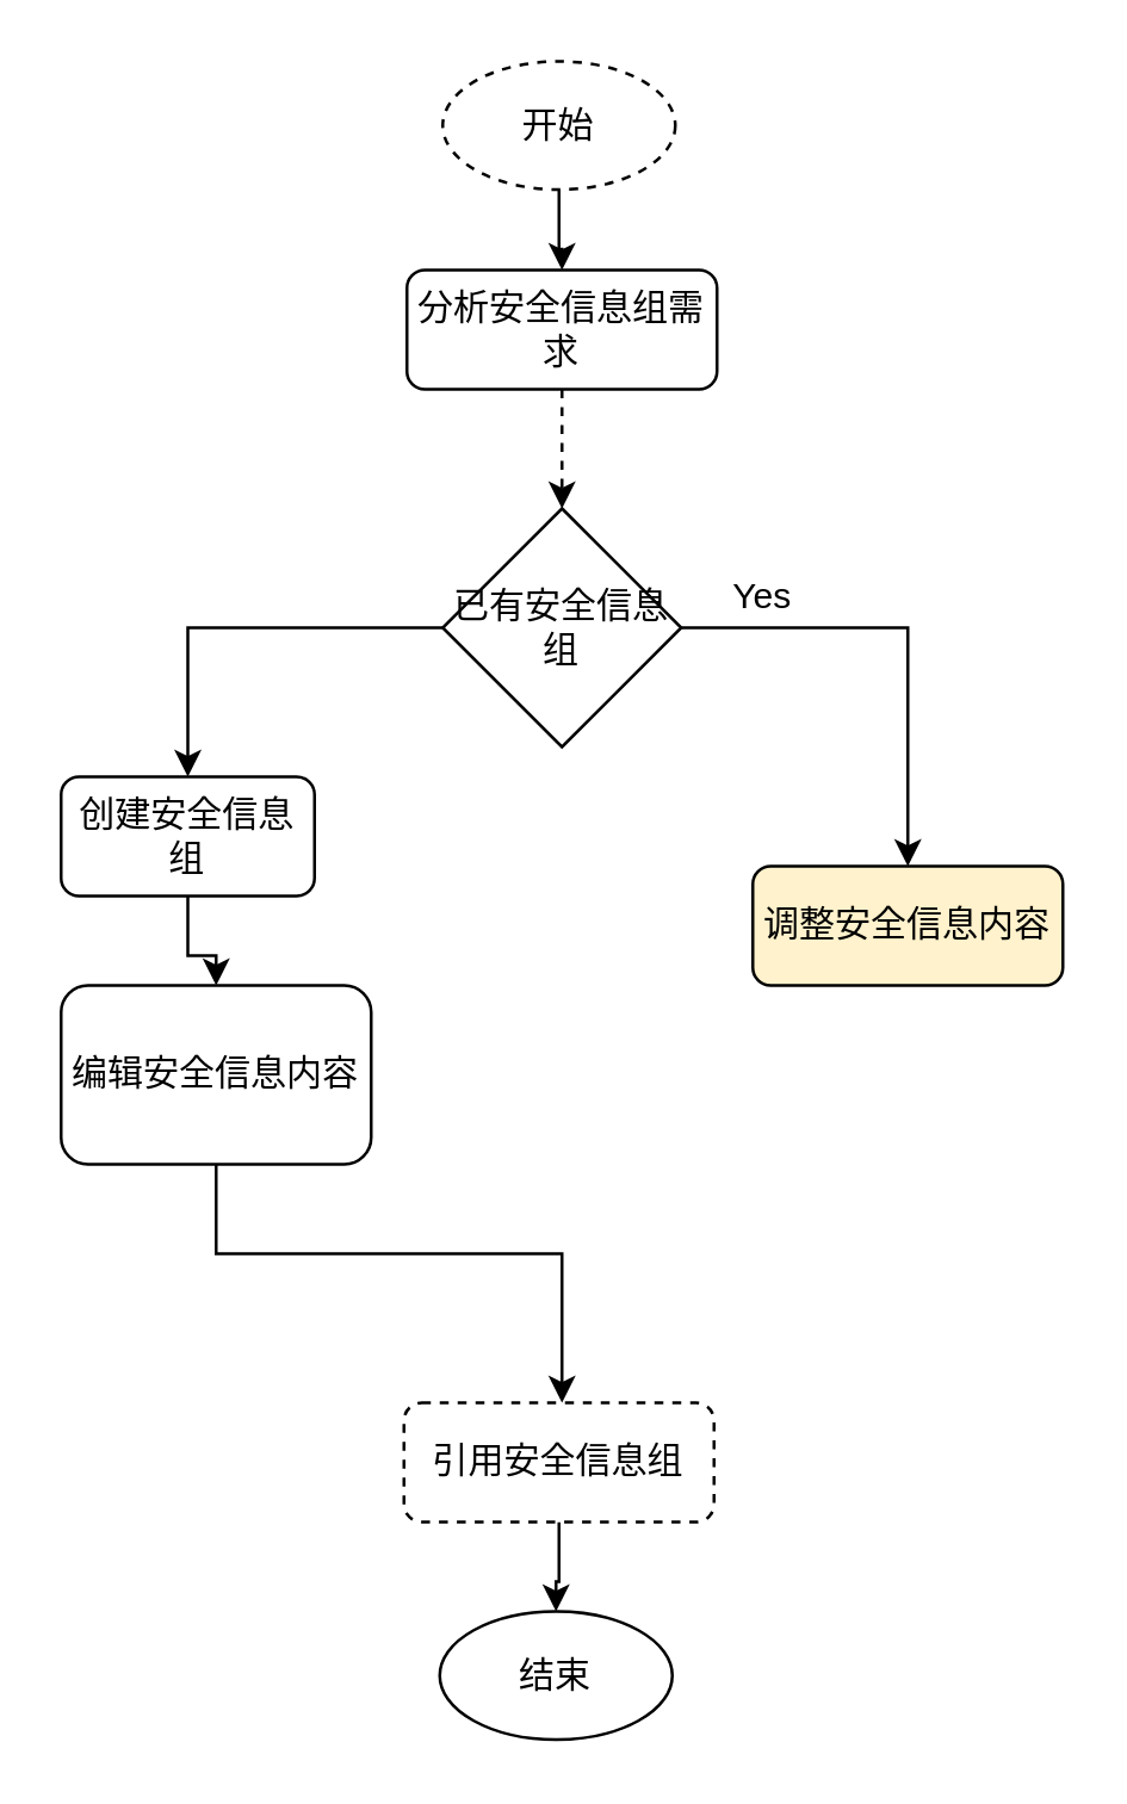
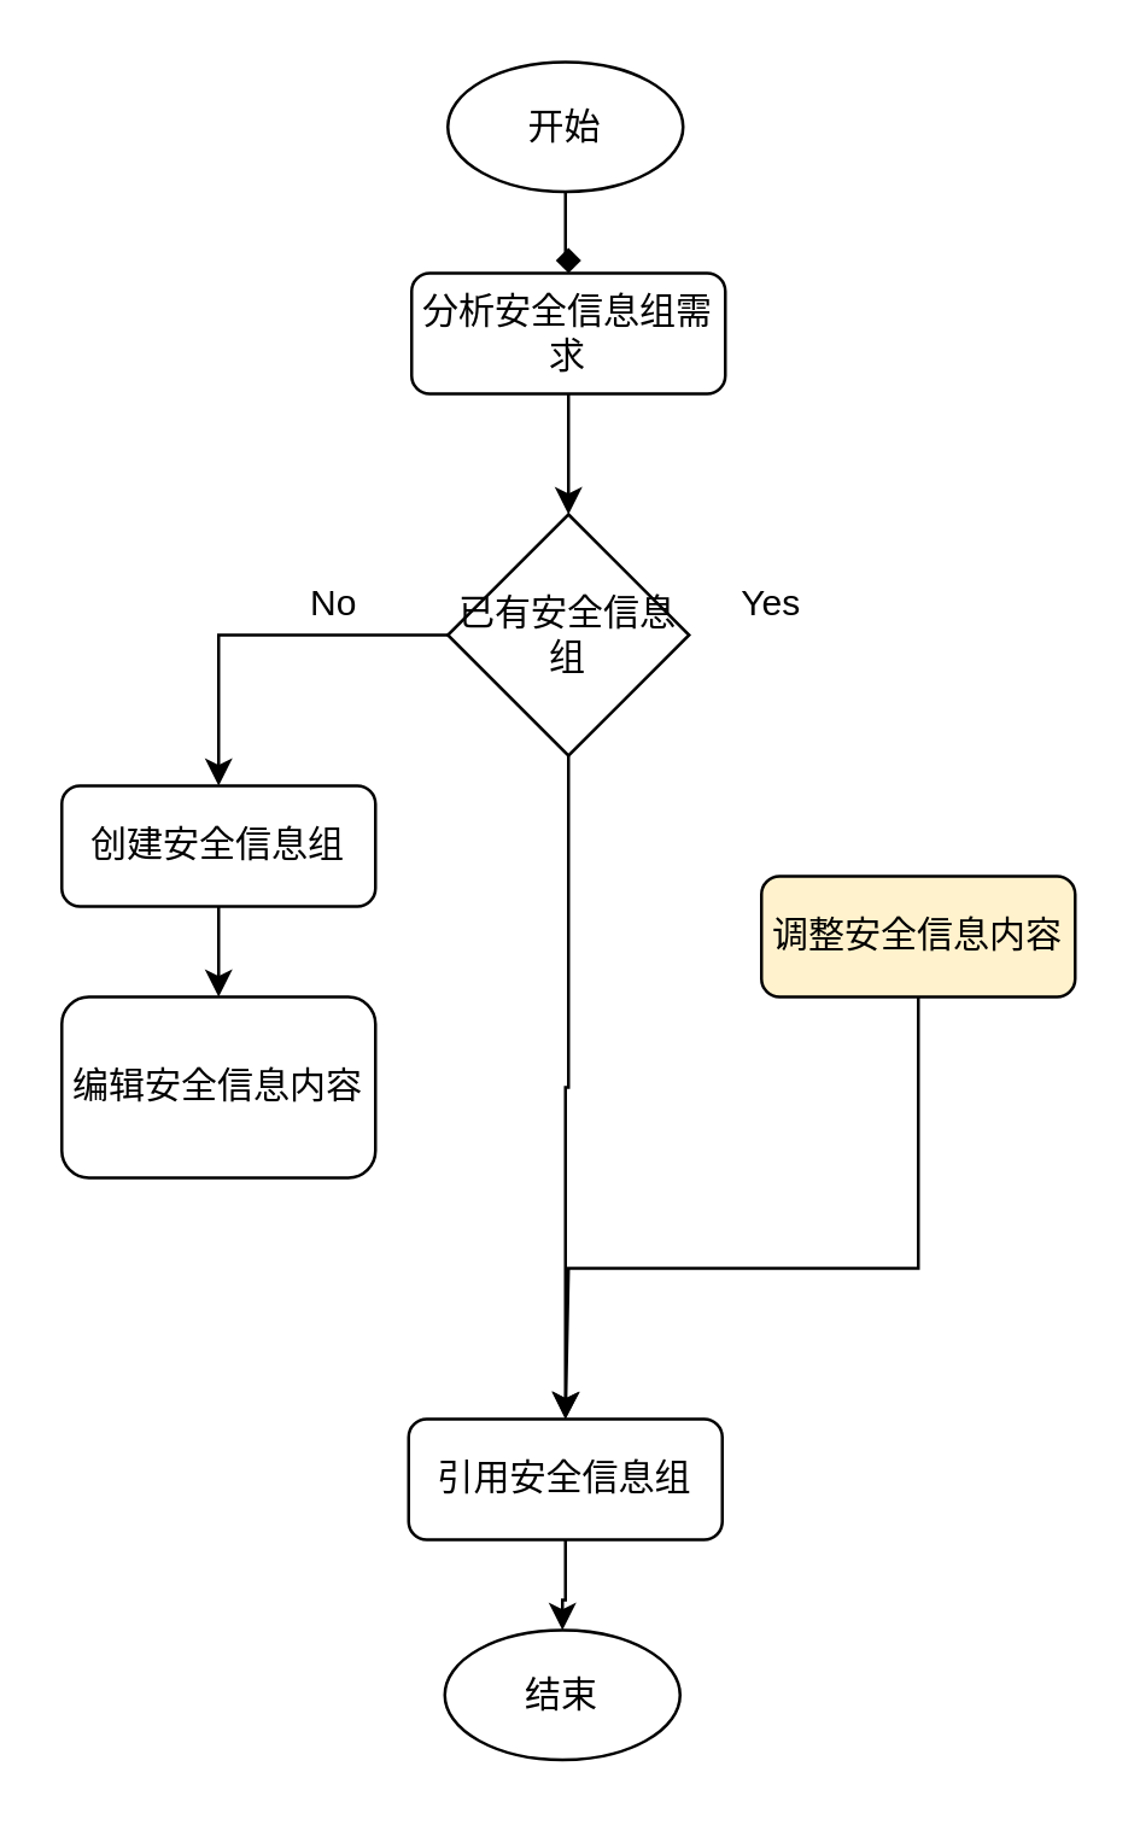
  <mxCell id="0" />
  <mxCell id="1" parent="0" />
- <mxCell id="2" value="" style="edgeStyle=orthogonalEdgeStyle;rounded=0;orthogonalLoop=1;jettySize=auto;html=1;entryX=0.5;entryY=0;entryDx=0;entryDy=0;" edge="1" parent="1" source="3" target="5"><mxGeometry relative="1" as="geometry"><mxPoint x="187" y="80" as="targetPoint" /></mxGeometry></mxCell>
- <mxCell id="3" value="开始" style="ellipse;whiteSpace=wrap;html=1;dashed=1;" vertex="1" parent="1"><mxGeometry x="148" y="20" width="78" height="43" as="geometry" /></mxCell>
- <mxCell id="4" value="" style="edgeStyle=orthogonalEdgeStyle;rounded=0;orthogonalLoop=1;jettySize=auto;html=1;dashed=1;" edge="1" parent="1" source="5" target="15"><mxGeometry relative="1" as="geometry" /></mxCell>
+ <mxCell id="2" value="" style="edgeStyle=orthogonalEdgeStyle;rounded=0;orthogonalLoop=1;jettySize=auto;html=1;entryX=0.5;entryY=0;entryDx=0;entryDy=0;endArrow=diamond;" edge="1" parent="1" source="3" target="5"><mxGeometry relative="1" as="geometry"><mxPoint x="187" y="80" as="targetPoint" /></mxGeometry></mxCell>
+ <mxCell id="3" value="开始" style="ellipse;whiteSpace=wrap;html=1;" vertex="1" parent="1"><mxGeometry x="148" y="20" width="78" height="43" as="geometry" /></mxCell>
+ <mxCell id="4" value="" style="edgeStyle=orthogonalEdgeStyle;rounded=0;orthogonalLoop=1;jettySize=auto;html=1;" edge="1" parent="1" source="5" target="15"><mxGeometry relative="1" as="geometry" /></mxCell>
  <mxCell id="5" value="分析安全信息组需求" style="rounded=1;whiteSpace=wrap;html=1;fontSize=12;glass=0;strokeWidth=1;shadow=0;" vertex="1" parent="1"><mxGeometry x="136" y="90" width="104" height="40" as="geometry" /></mxCell>
  <mxCell id="6" value="" style="edgeStyle=orthogonalEdgeStyle;rounded=0;orthogonalLoop=1;jettySize=auto;html=1;" edge="1" parent="1" source="7" target="9"><mxGeometry relative="1" as="geometry" /></mxCell>
- <mxCell id="7" value="创建安全信息组" style="rounded=1;whiteSpace=wrap;html=1;fontSize=12;glass=0;strokeWidth=1;shadow=0;" vertex="1" parent="1"><mxGeometry x="20" y="260" width="85" height="40" as="geometry" /></mxCell>
- <mxCell id="8" value="" style="edgeStyle=orthogonalEdgeStyle;rounded=0;orthogonalLoop=1;jettySize=auto;html=1;" edge="1" parent="1" source="9" target="11"><mxGeometry relative="1" as="geometry"><Array as="points"><mxPoint x="72" y="420" /><mxPoint x="188" y="420" /></Array></mxGeometry></mxCell>
+ <mxCell id="7" value="创建安全信息组" style="rounded=1;whiteSpace=wrap;html=1;fontSize=12;glass=0;strokeWidth=1;shadow=0;" vertex="1" parent="1"><mxGeometry x="20" y="260" width="104" height="40" as="geometry" /></mxCell>
  <mxCell id="9" value="编辑安全信息内容" style="rounded=1;whiteSpace=wrap;html=1;fontSize=12;glass=0;strokeWidth=1;shadow=0;" vertex="1" parent="1"><mxGeometry x="20" y="330" width="104" height="60" as="geometry" /></mxCell>
  <mxCell id="10" value="" style="edgeStyle=orthogonalEdgeStyle;rounded=0;orthogonalLoop=1;jettySize=auto;html=1;" edge="1" parent="1" source="11" target="12"><mxGeometry relative="1" as="geometry" /></mxCell>
- <mxCell id="11" value="引用安全信息组" style="rounded=1;whiteSpace=wrap;html=1;fontSize=12;glass=0;strokeWidth=1;shadow=0;dashed=1;" vertex="1" parent="1"><mxGeometry x="135" y="470" width="104" height="40" as="geometry" /></mxCell>
+ <mxCell id="11" value="引用安全信息组" style="rounded=1;whiteSpace=wrap;html=1;fontSize=12;glass=0;strokeWidth=1;shadow=0;" vertex="1" parent="1"><mxGeometry x="135" y="470" width="104" height="40" as="geometry" /></mxCell>
  <mxCell id="12" value="结束" style="ellipse;whiteSpace=wrap;html=1;" vertex="1" parent="1"><mxGeometry x="147" y="540" width="78" height="43" as="geometry" /></mxCell>
  <mxCell id="13" style="edgeStyle=orthogonalEdgeStyle;rounded=0;orthogonalLoop=1;jettySize=auto;html=1;" edge="1" parent="1" source="15" target="7"><mxGeometry relative="1" as="geometry" /></mxCell>
- <mxCell id="14" style="edgeStyle=orthogonalEdgeStyle;rounded=0;orthogonalLoop=1;jettySize=auto;html=1;" edge="1" parent="1" source="15" target="17"><mxGeometry relative="1" as="geometry" /></mxCell>
+ <mxCell id="14" style="edgeStyle=orthogonalEdgeStyle;rounded=0;orthogonalLoop=1;jettySize=auto;html=1;" edge="1" parent="1" source="15" target="11"><mxGeometry relative="1" as="geometry" /></mxCell>
  <mxCell id="15" value="已有安全信息组" style="rhombus;whiteSpace=wrap;html=1;" vertex="1" parent="1"><mxGeometry x="148" y="170" width="80" height="80" as="geometry" /></mxCell>
+ <mxCell id="16" style="edgeStyle=orthogonalEdgeStyle;rounded=0;orthogonalLoop=1;jettySize=auto;html=1;exitX=0.5;exitY=1;exitDx=0;exitDy=0;entryX=0.5;entryY=0;entryDx=0;entryDy=0;" edge="1" parent="1" source="17" target="11"><mxGeometry relative="1" as="geometry"><Array as="points"><mxPoint x="304" y="420" /><mxPoint x="188" y="420" /></Array></mxGeometry></mxCell>
  <mxCell id="17" value="调整安全信息内容" style="rounded=1;whiteSpace=wrap;html=1;fontSize=12;glass=0;strokeWidth=1;shadow=0;fillColor=#fff2cc;" vertex="1" parent="1"><mxGeometry x="252" y="290" width="104" height="40" as="geometry" /></mxCell>
+ <mxCell id="18" value="No" style="text;html=1;align=center;verticalAlign=middle;resizable=0;points=[];autosize=1;strokeColor=none;fillColor=none;" vertex="1" parent="1"><mxGeometry x="95" y="190" width="30" height="20" as="geometry" /></mxCell>
  <mxCell id="19" value="Yes" style="text;html=1;align=center;verticalAlign=middle;resizable=0;points=[];autosize=1;strokeColor=none;fillColor=none;" vertex="1" parent="1"><mxGeometry x="240" y="190" width="30" height="20" as="geometry" /></mxCell>
